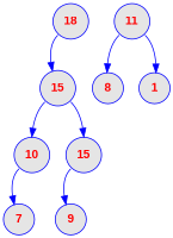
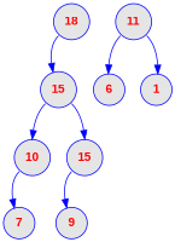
  digraph {
    node [color=blue fillcolor=grey90 fontcolor=red fontname="Arial bold" fontsize=14 shape=circle style="rounded, filled"]
    edge [color=blue tailport=sw]
    n1 [label=18 width=0.5]
    n2 [label=15 width=0.5]
    n3 [label=10 width=0.5]
    n4 [label=15 width=0.5]
    n5 [label=11 width=0.5]
-   n6 [label=8 width=0.5]
+   n6 [label=6 width=0.5]
    n7 [label=1 width=0.5]
    n8 [label=7 width=0.5]
    n9 [label=9 width=0.5]
    n1 -> n2
    n2 -> n3
    n2 -> n4 [tailport=se]
    n3 -> n8
    n4 -> n9
    n5 -> n6
    n5 -> n7 [tailport=se]
  }
